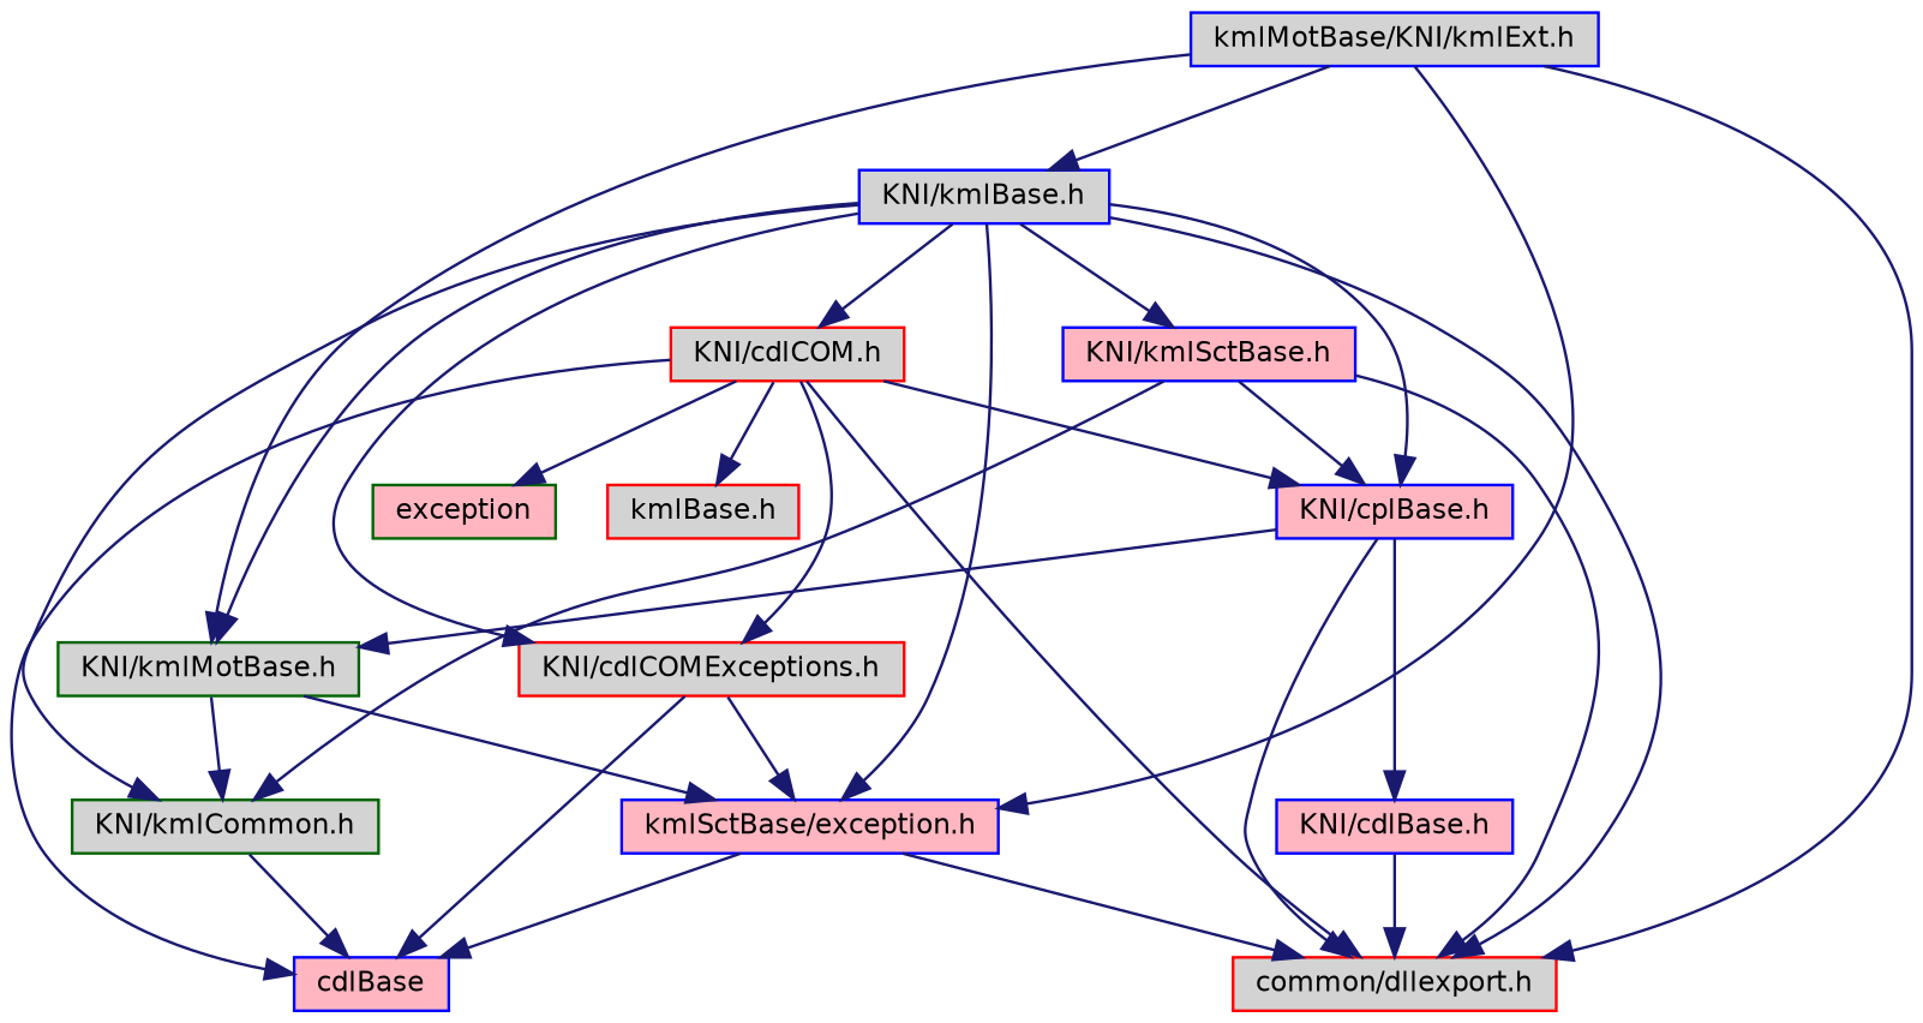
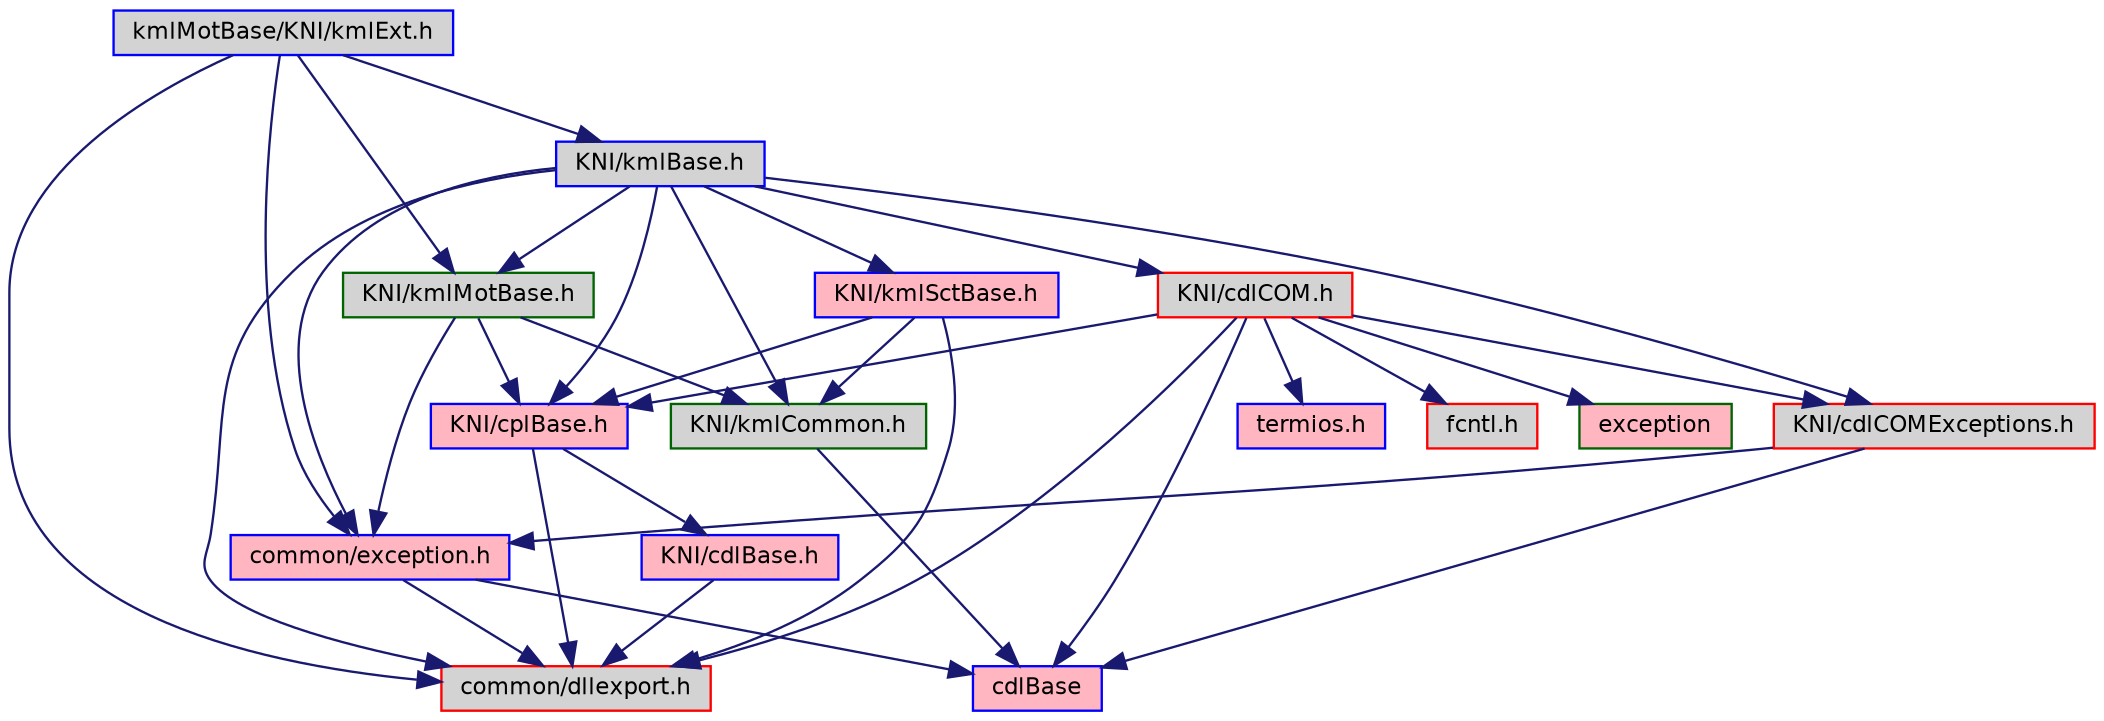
  digraph {
    fontname="DejaVu Sans"
    node [color=blue fillcolor=lightgrey fontname="DejaVu Sans" fontsize=10 shape=record style=filled]
    edge [color=midnightblue fontname="DejaVu Sans" fontsize=10 labelfontname="FreeSans.ttf" labelfontsize=10 style=solid]
    n1 [fontcolor=black height=0.2 label="kmlMotBase/KNI/kmlExt.h" width=0.4]
    n2 [color=red height=0.2 label="common/dllexport.h" width=0.4]
-   n3 [fillcolor=lightpink height=0.2 label="kmlSctBase/exception.h" width=0.4]
+   n3 [fillcolor=lightpink height=0.2 label="common/exception.h" width=0.4]
    n4 [height=0.2 label="KNI/kmlBase.h" width=0.4]
    n5 [color=darkgreen height=0.2 label="KNI/kmlMotBase.h" width=0.4]
    n6 [fillcolor=lightpink height=0.2 label=cdlBase width=0.4]
    n7 [fillcolor=lightpink height=0.2 label="KNI/cplBase.h" width=0.4]
    n8 [color=darkgreen height=0.2 label="KNI/kmlCommon.h" width=0.4]
    n9 [fillcolor=lightpink height=0.2 label="KNI/kmlSctBase.h" width=0.4]
    n10 [color=red height=0.2 label="KNI/cdlCOM.h" width=0.4]
    n11 [color=red height=0.2 label="KNI/cdlCOMExceptions.h" width=0.4]
    n12 [fillcolor=lightpink height=0.2 label="KNI/cdlBase.h" width=0.4]
-   n14 [color=red height=0.2 label="kmlBase.h" width=0.4]
+   n13 [fillcolor=lightpink height=0.2 label="termios.h" width=0.4]
+   n14 [color=red height=0.2 label="fcntl.h" width=0.4]
    n15 [color=darkgreen fillcolor=lightpink height=0.2 label=exception width=0.4]
    n1 -> n2
    n1 -> n3
    n1 -> n4
    n1 -> n5
    n3 -> n2
    n3 -> n6
    n4 -> n2
    n4 -> n3
    n4 -> n5
    n4 -> n7
    n4 -> n8
    n4 -> n9
    n4 -> n10
    n4 -> n11
    n5 -> n3
-   n7 -> n5
+   n5 -> n7
    n5 -> n8
    n7 -> n2
    n7 -> n12
    n8 -> n6
    n9 -> n2
    n9 -> n7
    n9 -> n8
    n10 -> n2
    n10 -> n6
    n10 -> n7
    n10 -> n11
+   n10 -> n13
    n10 -> n14
    n10 -> n15
    n11 -> n3
    n11 -> n6
    n12 -> n2
  }
